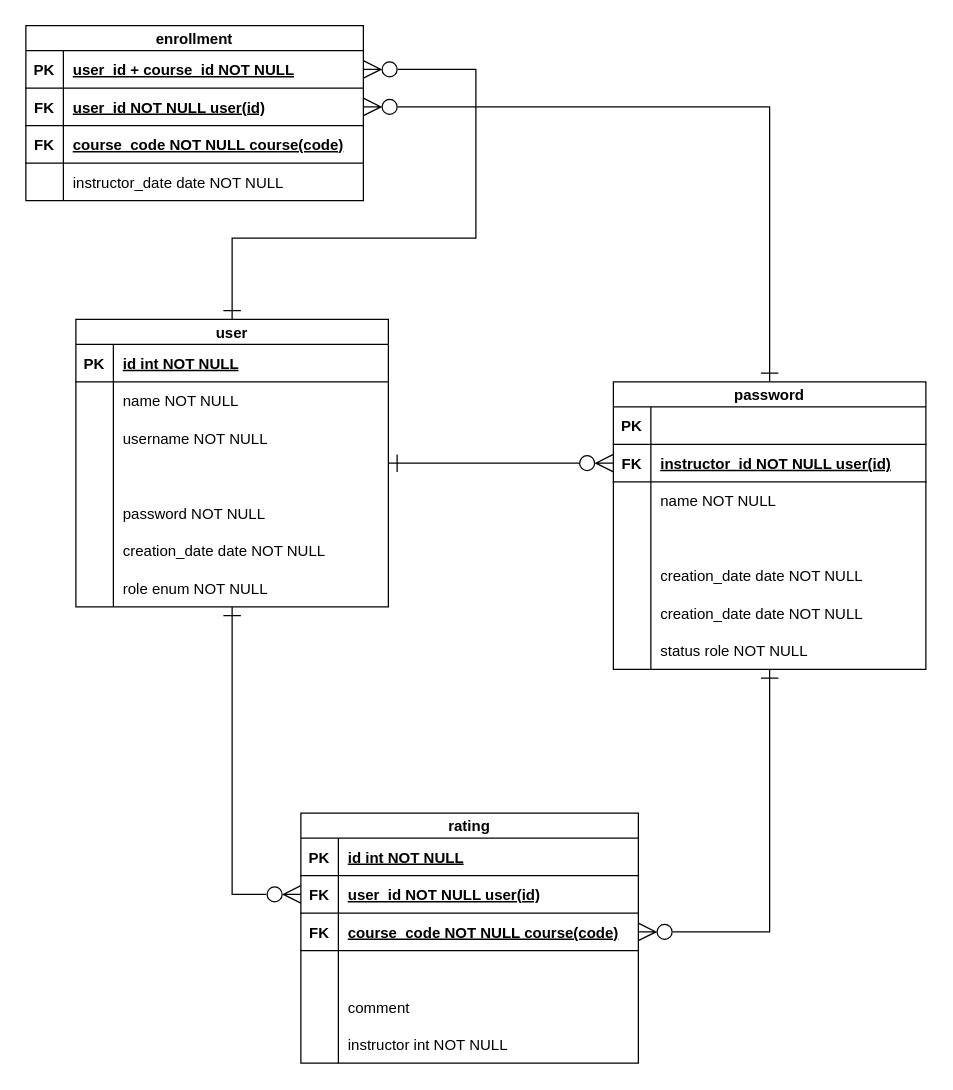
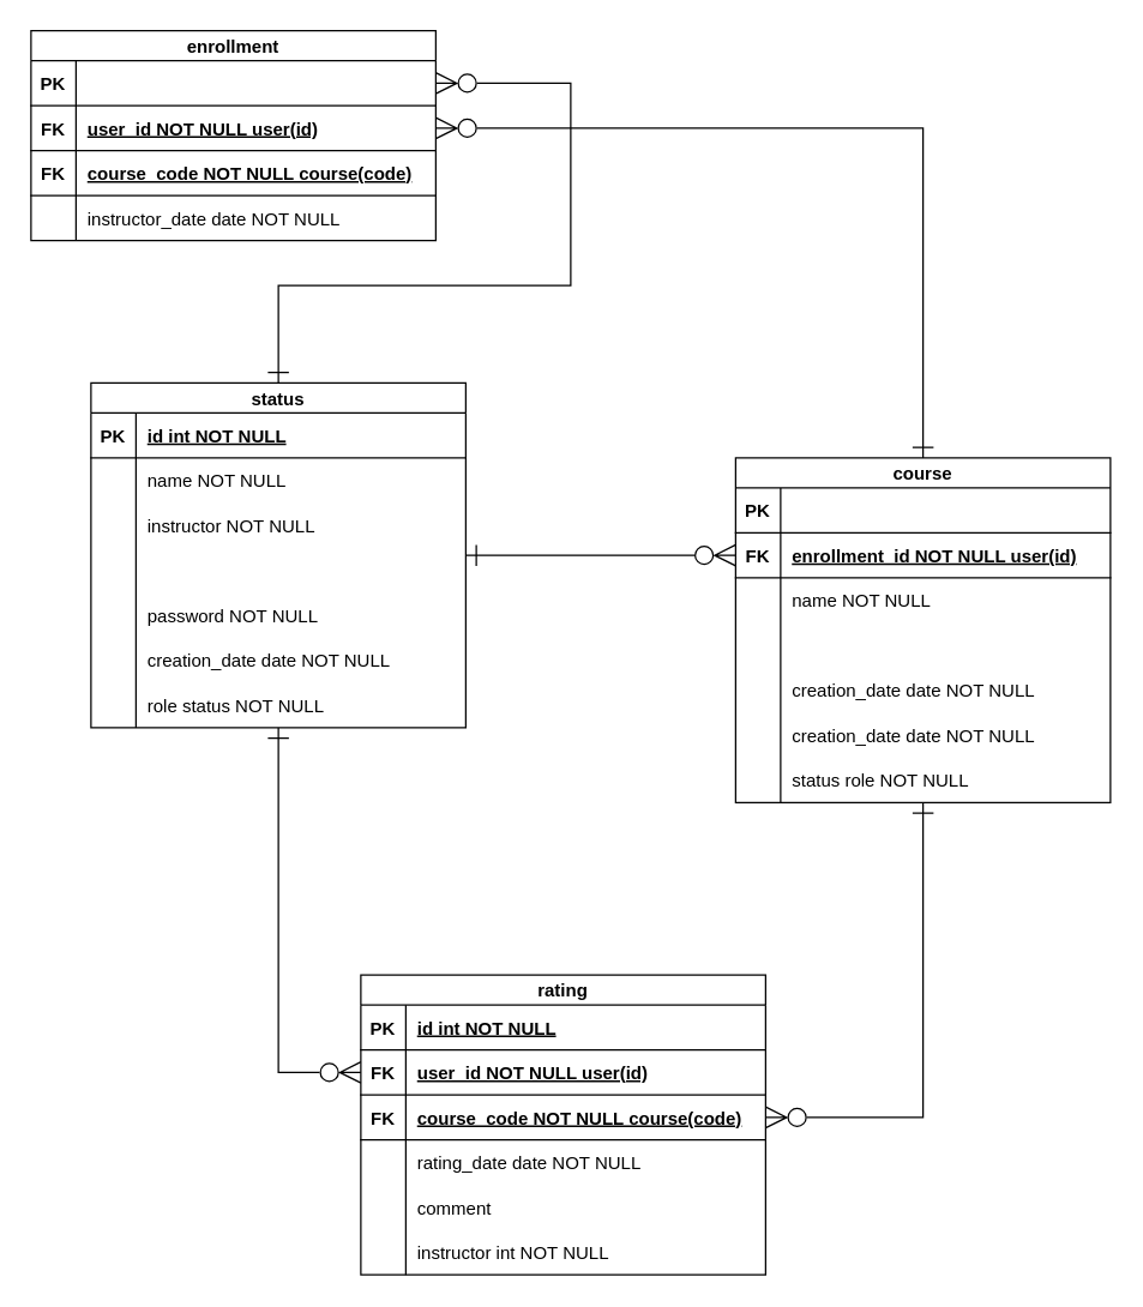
  <mxCell id="0" />
  <mxCell id="1" parent="0" />
- <mxCell id="2" value="user" style="shape=table;startSize=20;container=1;collapsible=1;childLayout=tableLayout;fixedRows=1;rowLines=0;fontStyle=1;align=center;resizeLast=1;" parent="1" vertex="1"><mxGeometry x="60" y="255" width="250" height="230" as="geometry" /></mxCell>
+ <mxCell id="2" value="status" style="shape=table;startSize=20;container=1;collapsible=1;childLayout=tableLayout;fixedRows=1;rowLines=0;fontStyle=1;align=center;resizeLast=1;" parent="1" vertex="1"><mxGeometry x="60" y="255" width="250" height="230" as="geometry" /></mxCell>
  <mxCell id="3" value="" style="shape=partialRectangle;collapsible=0;dropTarget=0;pointerEvents=0;fillColor=none;points=[[0,0.5],[1,0.5]];portConstraint=eastwest;top=0;left=0;right=0;bottom=1;" parent="2" vertex="1"><mxGeometry y="20" width="250" height="30" as="geometry" /></mxCell>
  <mxCell id="4" value="PK" style="shape=partialRectangle;overflow=hidden;connectable=0;fillColor=none;top=0;left=0;bottom=0;right=0;fontStyle=1;" parent="3" vertex="1"><mxGeometry width="30" height="30" as="geometry"><mxRectangle width="30" height="30" as="alternateBounds" /></mxGeometry></mxCell>
  <mxCell id="5" value="id int NOT NULL " style="shape=partialRectangle;overflow=hidden;connectable=0;fillColor=none;top=0;left=0;bottom=0;right=0;align=left;spacingLeft=6;fontStyle=5;" parent="3" vertex="1"><mxGeometry x="30" width="220" height="30" as="geometry"><mxRectangle width="220" height="30" as="alternateBounds" /></mxGeometry></mxCell>
  <mxCell id="6" value="" style="shape=partialRectangle;collapsible=0;dropTarget=0;pointerEvents=0;fillColor=none;points=[[0,0.5],[1,0.5]];portConstraint=eastwest;top=0;left=0;right=0;bottom=0;" parent="2" vertex="1"><mxGeometry y="50" width="250" height="30" as="geometry" /></mxCell>
  <mxCell id="7" value="" style="shape=partialRectangle;overflow=hidden;connectable=0;fillColor=none;top=0;left=0;bottom=0;right=0;" parent="6" vertex="1"><mxGeometry width="30" height="30" as="geometry"><mxRectangle width="30" height="30" as="alternateBounds" /></mxGeometry></mxCell>
  <mxCell id="8" value="name NOT NULL" style="shape=partialRectangle;overflow=hidden;connectable=0;fillColor=none;top=0;left=0;bottom=0;right=0;align=left;spacingLeft=6;" parent="6" vertex="1"><mxGeometry x="30" width="220" height="30" as="geometry"><mxRectangle width="220" height="30" as="alternateBounds" /></mxGeometry></mxCell>
  <mxCell id="9" style="shape=partialRectangle;collapsible=0;dropTarget=0;pointerEvents=0;fillColor=none;points=[[0,0.5],[1,0.5]];portConstraint=eastwest;top=0;left=0;right=0;bottom=0;" parent="2" vertex="1"><mxGeometry y="80" width="250" height="30" as="geometry" /></mxCell>
  <mxCell id="10" style="shape=partialRectangle;overflow=hidden;connectable=0;fillColor=none;top=0;left=0;bottom=0;right=0;" parent="9" vertex="1"><mxGeometry width="30" height="30" as="geometry"><mxRectangle width="30" height="30" as="alternateBounds" /></mxGeometry></mxCell>
- <mxCell id="11" value="username NOT NULL" style="shape=partialRectangle;overflow=hidden;connectable=0;fillColor=none;top=0;left=0;bottom=0;right=0;align=left;spacingLeft=6;" parent="9" vertex="1"><mxGeometry x="30" width="220" height="30" as="geometry"><mxRectangle width="220" height="30" as="alternateBounds" /></mxGeometry></mxCell>
+ <mxCell id="11" value="instructor NOT NULL" style="shape=partialRectangle;overflow=hidden;connectable=0;fillColor=none;top=0;left=0;bottom=0;right=0;align=left;spacingLeft=6;" parent="9" vertex="1"><mxGeometry x="30" width="220" height="30" as="geometry"><mxRectangle width="220" height="30" as="alternateBounds" /></mxGeometry></mxCell>
  <mxCell id="12" style="shape=partialRectangle;collapsible=0;dropTarget=0;pointerEvents=0;fillColor=none;points=[[0,0.5],[1,0.5]];portConstraint=eastwest;top=0;left=0;right=0;bottom=0;" parent="2" vertex="1"><mxGeometry y="110" width="250" height="30" as="geometry" /></mxCell>
  <mxCell id="13" style="shape=partialRectangle;overflow=hidden;connectable=0;fillColor=none;top=0;left=0;bottom=0;right=0;" parent="12" vertex="1"><mxGeometry width="30" height="30" as="geometry"><mxRectangle width="30" height="30" as="alternateBounds" /></mxGeometry></mxCell>
  <mxCell id="14" style="shape=partialRectangle;collapsible=0;dropTarget=0;pointerEvents=0;fillColor=none;points=[[0,0.5],[1,0.5]];portConstraint=eastwest;top=0;left=0;right=0;bottom=0;" parent="2" vertex="1"><mxGeometry y="140" width="250" height="30" as="geometry" /></mxCell>
  <mxCell id="15" style="shape=partialRectangle;overflow=hidden;connectable=0;fillColor=none;top=0;left=0;bottom=0;right=0;" parent="14" vertex="1"><mxGeometry width="30" height="30" as="geometry"><mxRectangle width="30" height="30" as="alternateBounds" /></mxGeometry></mxCell>
  <mxCell id="16" value="password NOT NULL" style="shape=partialRectangle;overflow=hidden;connectable=0;fillColor=none;top=0;left=0;bottom=0;right=0;align=left;spacingLeft=6;" parent="14" vertex="1"><mxGeometry x="30" width="220" height="30" as="geometry"><mxRectangle width="220" height="30" as="alternateBounds" /></mxGeometry></mxCell>
  <mxCell id="17" style="shape=partialRectangle;collapsible=0;dropTarget=0;pointerEvents=0;fillColor=none;points=[[0,0.5],[1,0.5]];portConstraint=eastwest;top=0;left=0;right=0;bottom=0;" parent="2" vertex="1"><mxGeometry y="170" width="250" height="30" as="geometry" /></mxCell>
  <mxCell id="18" style="shape=partialRectangle;overflow=hidden;connectable=0;fillColor=none;top=0;left=0;bottom=0;right=0;" parent="17" vertex="1"><mxGeometry width="30" height="30" as="geometry"><mxRectangle width="30" height="30" as="alternateBounds" /></mxGeometry></mxCell>
  <mxCell id="19" value="creation_date date NOT NULL" style="shape=partialRectangle;overflow=hidden;connectable=0;fillColor=none;top=0;left=0;bottom=0;right=0;align=left;spacingLeft=6;" parent="17" vertex="1"><mxGeometry x="30" width="220" height="30" as="geometry"><mxRectangle width="220" height="30" as="alternateBounds" /></mxGeometry></mxCell>
  <mxCell id="20" style="shape=partialRectangle;collapsible=0;dropTarget=0;pointerEvents=0;fillColor=none;points=[[0,0.5],[1,0.5]];portConstraint=eastwest;top=0;left=0;right=0;bottom=0;" parent="2" vertex="1"><mxGeometry y="200" width="250" height="30" as="geometry" /></mxCell>
  <mxCell id="21" style="shape=partialRectangle;overflow=hidden;connectable=0;fillColor=none;top=0;left=0;bottom=0;right=0;" parent="20" vertex="1"><mxGeometry width="30" height="30" as="geometry"><mxRectangle width="30" height="30" as="alternateBounds" /></mxGeometry></mxCell>
- <mxCell id="22" value="role enum NOT NULL" style="shape=partialRectangle;overflow=hidden;connectable=0;fillColor=none;top=0;left=0;bottom=0;right=0;align=left;spacingLeft=6;" parent="20" vertex="1"><mxGeometry x="30" width="220" height="30" as="geometry"><mxRectangle width="220" height="30" as="alternateBounds" /></mxGeometry></mxCell>
- <mxCell id="23" value="password" style="shape=table;startSize=20;container=1;collapsible=1;childLayout=tableLayout;fixedRows=1;rowLines=0;fontStyle=1;align=center;resizeLast=1;" vertex="1" parent="1"><mxGeometry x="490" y="305" width="250" height="230" as="geometry" /></mxCell>
+ <mxCell id="22" value="role status NOT NULL" style="shape=partialRectangle;overflow=hidden;connectable=0;fillColor=none;top=0;left=0;bottom=0;right=0;align=left;spacingLeft=6;" parent="20" vertex="1"><mxGeometry x="30" width="220" height="30" as="geometry"><mxRectangle width="220" height="30" as="alternateBounds" /></mxGeometry></mxCell>
+ <mxCell id="23" value="course" style="shape=table;startSize=20;container=1;collapsible=1;childLayout=tableLayout;fixedRows=1;rowLines=0;fontStyle=1;align=center;resizeLast=1;" vertex="1" parent="1"><mxGeometry x="490" y="305" width="250" height="230" as="geometry" /></mxCell>
  <mxCell id="24" style="shape=partialRectangle;collapsible=0;dropTarget=0;pointerEvents=0;fillColor=none;points=[[0,0.5],[1,0.5]];portConstraint=eastwest;top=0;left=0;right=0;bottom=1;" vertex="1" parent="23"><mxGeometry y="20" width="250" height="30" as="geometry" /></mxCell>
  <mxCell id="25" value="PK" style="shape=partialRectangle;overflow=hidden;connectable=0;fillColor=none;top=0;left=0;bottom=0;right=0;fontStyle=1;" vertex="1" parent="24"><mxGeometry width="30" height="30" as="geometry"><mxRectangle width="30" height="30" as="alternateBounds" /></mxGeometry></mxCell>
  <mxCell id="26" value="" style="shape=partialRectangle;collapsible=0;dropTarget=0;pointerEvents=0;fillColor=none;points=[[0,0.5],[1,0.5]];portConstraint=eastwest;top=0;left=0;right=0;bottom=1;" vertex="1" parent="23"><mxGeometry y="50" width="250" height="30" as="geometry" /></mxCell>
  <mxCell id="27" value="FK" style="shape=partialRectangle;overflow=hidden;connectable=0;fillColor=none;top=0;left=0;bottom=0;right=0;fontStyle=1;" vertex="1" parent="26"><mxGeometry width="30" height="30" as="geometry"><mxRectangle width="30" height="30" as="alternateBounds" /></mxGeometry></mxCell>
- <mxCell id="28" value="instructor_id NOT NULL user(id)" style="shape=partialRectangle;overflow=hidden;connectable=0;fillColor=none;top=0;left=0;bottom=0;right=0;align=left;spacingLeft=6;fontStyle=5;" vertex="1" parent="26"><mxGeometry x="30" width="220" height="30" as="geometry"><mxRectangle width="220" height="30" as="alternateBounds" /></mxGeometry></mxCell>
+ <mxCell id="28" value="enrollment_id NOT NULL user(id)" style="shape=partialRectangle;overflow=hidden;connectable=0;fillColor=none;top=0;left=0;bottom=0;right=0;align=left;spacingLeft=6;fontStyle=5;" vertex="1" parent="26"><mxGeometry x="30" width="220" height="30" as="geometry"><mxRectangle width="220" height="30" as="alternateBounds" /></mxGeometry></mxCell>
  <mxCell id="29" value="" style="shape=partialRectangle;collapsible=0;dropTarget=0;pointerEvents=0;fillColor=none;points=[[0,0.5],[1,0.5]];portConstraint=eastwest;top=0;left=0;right=0;bottom=0;" vertex="1" parent="23"><mxGeometry y="80" width="250" height="30" as="geometry" /></mxCell>
  <mxCell id="30" value="" style="shape=partialRectangle;overflow=hidden;connectable=0;fillColor=none;top=0;left=0;bottom=0;right=0;" vertex="1" parent="29"><mxGeometry width="30" height="30" as="geometry"><mxRectangle width="30" height="30" as="alternateBounds" /></mxGeometry></mxCell>
  <mxCell id="31" value="name NOT NULL" style="shape=partialRectangle;overflow=hidden;connectable=0;fillColor=none;top=0;left=0;bottom=0;right=0;align=left;spacingLeft=6;" vertex="1" parent="29"><mxGeometry x="30" width="220" height="30" as="geometry"><mxRectangle width="220" height="30" as="alternateBounds" /></mxGeometry></mxCell>
  <mxCell id="32" style="shape=partialRectangle;collapsible=0;dropTarget=0;pointerEvents=0;fillColor=none;points=[[0,0.5],[1,0.5]];portConstraint=eastwest;top=0;left=0;right=0;bottom=0;" vertex="1" parent="23"><mxGeometry y="110" width="250" height="30" as="geometry" /></mxCell>
  <mxCell id="33" style="shape=partialRectangle;overflow=hidden;connectable=0;fillColor=none;top=0;left=0;bottom=0;right=0;" vertex="1" parent="32"><mxGeometry width="30" height="30" as="geometry"><mxRectangle width="30" height="30" as="alternateBounds" /></mxGeometry></mxCell>
  <mxCell id="34" style="shape=partialRectangle;collapsible=0;dropTarget=0;pointerEvents=0;fillColor=none;points=[[0,0.5],[1,0.5]];portConstraint=eastwest;top=0;left=0;right=0;bottom=0;" vertex="1" parent="23"><mxGeometry y="140" width="250" height="30" as="geometry" /></mxCell>
  <mxCell id="35" style="shape=partialRectangle;overflow=hidden;connectable=0;fillColor=none;top=0;left=0;bottom=0;right=0;" vertex="1" parent="34"><mxGeometry width="30" height="30" as="geometry"><mxRectangle width="30" height="30" as="alternateBounds" /></mxGeometry></mxCell>
  <mxCell id="36" value="creation_date date NOT NULL" style="shape=partialRectangle;overflow=hidden;connectable=0;fillColor=none;top=0;left=0;bottom=0;right=0;align=left;spacingLeft=6;" vertex="1" parent="34"><mxGeometry x="30" width="220" height="30" as="geometry"><mxRectangle width="220" height="30" as="alternateBounds" /></mxGeometry></mxCell>
  <mxCell id="37" style="shape=partialRectangle;collapsible=0;dropTarget=0;pointerEvents=0;fillColor=none;points=[[0,0.5],[1,0.5]];portConstraint=eastwest;top=0;left=0;right=0;bottom=0;" vertex="1" parent="23"><mxGeometry y="170" width="250" height="30" as="geometry" /></mxCell>
  <mxCell id="38" style="shape=partialRectangle;overflow=hidden;connectable=0;fillColor=none;top=0;left=0;bottom=0;right=0;" vertex="1" parent="37"><mxGeometry width="30" height="30" as="geometry"><mxRectangle width="30" height="30" as="alternateBounds" /></mxGeometry></mxCell>
  <mxCell id="39" value="creation_date date NOT NULL" style="shape=partialRectangle;overflow=hidden;connectable=0;fillColor=none;top=0;left=0;bottom=0;right=0;align=left;spacingLeft=6;" vertex="1" parent="37"><mxGeometry x="30" width="220" height="30" as="geometry"><mxRectangle width="220" height="30" as="alternateBounds" /></mxGeometry></mxCell>
  <mxCell id="40" style="shape=partialRectangle;collapsible=0;dropTarget=0;pointerEvents=0;fillColor=none;points=[[0,0.5],[1,0.5]];portConstraint=eastwest;top=0;left=0;right=0;bottom=0;" vertex="1" parent="23"><mxGeometry y="200" width="250" height="30" as="geometry" /></mxCell>
  <mxCell id="41" style="shape=partialRectangle;overflow=hidden;connectable=0;fillColor=none;top=0;left=0;bottom=0;right=0;" vertex="1" parent="40"><mxGeometry width="30" height="30" as="geometry"><mxRectangle width="30" height="30" as="alternateBounds" /></mxGeometry></mxCell>
  <mxCell id="42" value="status role NOT NULL" style="shape=partialRectangle;overflow=hidden;connectable=0;fillColor=none;top=0;left=0;bottom=0;right=0;align=left;spacingLeft=6;" vertex="1" parent="40"><mxGeometry x="30" width="220" height="30" as="geometry"><mxRectangle width="220" height="30" as="alternateBounds" /></mxGeometry></mxCell>
  <mxCell id="43" style="edgeStyle=orthogonalEdgeStyle;rounded=0;orthogonalLoop=1;jettySize=auto;html=1;endSize=12;startSize=12;endArrow=ERone;endFill=0;startArrow=ERzeroToMany;startFill=0;" edge="1" parent="1" source="26" target="2"><mxGeometry relative="1" as="geometry" /></mxCell>
  <mxCell id="44" value="enrollment" style="shape=table;startSize=20;container=1;collapsible=1;childLayout=tableLayout;fixedRows=1;rowLines=0;fontStyle=1;align=center;resizeLast=1;" vertex="1" parent="1"><mxGeometry x="20" y="20" width="270" height="140" as="geometry" /></mxCell>
  <mxCell id="45" style="shape=partialRectangle;collapsible=0;dropTarget=0;pointerEvents=0;fillColor=none;points=[[0,0.5],[1,0.5]];portConstraint=eastwest;top=0;left=0;right=0;bottom=1;" vertex="1" parent="44"><mxGeometry y="20" width="270" height="30" as="geometry" /></mxCell>
  <mxCell id="46" value="PK" style="shape=partialRectangle;overflow=hidden;connectable=0;fillColor=none;top=0;left=0;bottom=0;right=0;fontStyle=1;" vertex="1" parent="45"><mxGeometry width="30" height="30" as="geometry"><mxRectangle width="30" height="30" as="alternateBounds" /></mxGeometry></mxCell>
- <mxCell id="47" value="user_id + course_id NOT NULL" style="shape=partialRectangle;overflow=hidden;connectable=0;fillColor=none;top=0;left=0;bottom=0;right=0;align=left;spacingLeft=6;fontStyle=5;" vertex="1" parent="45"><mxGeometry x="30" width="240" height="30" as="geometry"><mxRectangle width="240" height="30" as="alternateBounds" /></mxGeometry></mxCell>
  <mxCell id="48" value="" style="shape=partialRectangle;collapsible=0;dropTarget=0;pointerEvents=0;fillColor=none;points=[[0,0.5],[1,0.5]];portConstraint=eastwest;top=0;left=0;right=0;bottom=1;" vertex="1" parent="44"><mxGeometry y="50" width="270" height="30" as="geometry" /></mxCell>
  <mxCell id="49" value="FK" style="shape=partialRectangle;overflow=hidden;connectable=0;fillColor=none;top=0;left=0;bottom=0;right=0;fontStyle=1;" vertex="1" parent="48"><mxGeometry width="30" height="30" as="geometry"><mxRectangle width="30" height="30" as="alternateBounds" /></mxGeometry></mxCell>
  <mxCell id="50" value="user_id NOT NULL user(id)" style="shape=partialRectangle;overflow=hidden;connectable=0;fillColor=none;top=0;left=0;bottom=0;right=0;align=left;spacingLeft=6;fontStyle=5;" vertex="1" parent="48"><mxGeometry x="30" width="240" height="30" as="geometry"><mxRectangle width="240" height="30" as="alternateBounds" /></mxGeometry></mxCell>
  <mxCell id="51" style="shape=partialRectangle;collapsible=0;dropTarget=0;pointerEvents=0;fillColor=none;points=[[0,0.5],[1,0.5]];portConstraint=eastwest;top=0;left=0;right=0;bottom=1;" vertex="1" parent="44"><mxGeometry y="80" width="270" height="30" as="geometry" /></mxCell>
  <mxCell id="52" value="FK" style="shape=partialRectangle;overflow=hidden;connectable=0;fillColor=none;top=0;left=0;bottom=0;right=0;fontStyle=1;" vertex="1" parent="51"><mxGeometry width="30" height="30" as="geometry"><mxRectangle width="30" height="30" as="alternateBounds" /></mxGeometry></mxCell>
  <mxCell id="53" value="course_code NOT NULL course(code)" style="shape=partialRectangle;overflow=hidden;connectable=0;fillColor=none;top=0;left=0;bottom=0;right=0;align=left;spacingLeft=6;fontStyle=5;" vertex="1" parent="51"><mxGeometry x="30" width="240" height="30" as="geometry"><mxRectangle width="240" height="30" as="alternateBounds" /></mxGeometry></mxCell>
  <mxCell id="54" style="shape=partialRectangle;collapsible=0;dropTarget=0;pointerEvents=0;fillColor=none;points=[[0,0.5],[1,0.5]];portConstraint=eastwest;top=0;left=0;right=0;bottom=0;" vertex="1" parent="44"><mxGeometry y="110" width="270" height="30" as="geometry" /></mxCell>
  <mxCell id="55" style="shape=partialRectangle;overflow=hidden;connectable=0;fillColor=none;top=0;left=0;bottom=0;right=0;" vertex="1" parent="54"><mxGeometry width="30" height="30" as="geometry"><mxRectangle width="30" height="30" as="alternateBounds" /></mxGeometry></mxCell>
  <mxCell id="56" value="instructor_date date NOT NULL" style="shape=partialRectangle;overflow=hidden;connectable=0;fillColor=none;top=0;left=0;bottom=0;right=0;align=left;spacingLeft=6;" vertex="1" parent="54"><mxGeometry x="30" width="240" height="30" as="geometry"><mxRectangle width="240" height="30" as="alternateBounds" /></mxGeometry></mxCell>
  <mxCell id="57" style="edgeStyle=orthogonalEdgeStyle;rounded=0;orthogonalLoop=1;jettySize=auto;html=1;entryX=0.5;entryY=0;entryDx=0;entryDy=0;endSize=12;startSize=12;startArrow=ERzeroToMany;startFill=0;endArrow=ERone;endFill=0;" edge="1" parent="1" source="48" target="23"><mxGeometry relative="1" as="geometry" /></mxCell>
  <mxCell id="58" style="edgeStyle=orthogonalEdgeStyle;rounded=0;orthogonalLoop=1;jettySize=auto;html=1;endSize=12;startSize=12;endArrow=ERone;endFill=0;startArrow=ERzeroToMany;startFill=0;" edge="1" parent="1" source="45" target="2"><mxGeometry relative="1" as="geometry"><Array as="points"><mxPoint x="380" y="55" /><mxPoint x="380" y="190" /><mxPoint x="185" y="190" /></Array></mxGeometry></mxCell>
  <mxCell id="59" value="rating" style="shape=table;startSize=20;container=1;collapsible=1;childLayout=tableLayout;fixedRows=1;rowLines=0;fontStyle=1;align=center;resizeLast=1;" vertex="1" parent="1"><mxGeometry x="240" y="650" width="270" height="200" as="geometry" /></mxCell>
  <mxCell id="60" style="shape=partialRectangle;collapsible=0;dropTarget=0;pointerEvents=0;fillColor=none;points=[[0,0.5],[1,0.5]];portConstraint=eastwest;top=0;left=0;right=0;bottom=1;" vertex="1" parent="59"><mxGeometry y="20" width="270" height="30" as="geometry" /></mxCell>
  <mxCell id="61" value="PK" style="shape=partialRectangle;overflow=hidden;connectable=0;fillColor=none;top=0;left=0;bottom=0;right=0;fontStyle=1;" vertex="1" parent="60"><mxGeometry width="30" height="30" as="geometry"><mxRectangle width="30" height="30" as="alternateBounds" /></mxGeometry></mxCell>
  <mxCell id="62" value="id int NOT NULL" style="shape=partialRectangle;overflow=hidden;connectable=0;fillColor=none;top=0;left=0;bottom=0;right=0;align=left;spacingLeft=6;fontStyle=5;" vertex="1" parent="60"><mxGeometry x="30" width="240" height="30" as="geometry"><mxRectangle width="240" height="30" as="alternateBounds" /></mxGeometry></mxCell>
  <mxCell id="63" value="" style="shape=partialRectangle;collapsible=0;dropTarget=0;pointerEvents=0;fillColor=none;points=[[0,0.5],[1,0.5]];portConstraint=eastwest;top=0;left=0;right=0;bottom=1;" vertex="1" parent="59"><mxGeometry y="50" width="270" height="30" as="geometry" /></mxCell>
  <mxCell id="64" value="FK" style="shape=partialRectangle;overflow=hidden;connectable=0;fillColor=none;top=0;left=0;bottom=0;right=0;fontStyle=1;" vertex="1" parent="63"><mxGeometry width="30" height="30" as="geometry"><mxRectangle width="30" height="30" as="alternateBounds" /></mxGeometry></mxCell>
  <mxCell id="65" value="user_id NOT NULL user(id)" style="shape=partialRectangle;overflow=hidden;connectable=0;fillColor=none;top=0;left=0;bottom=0;right=0;align=left;spacingLeft=6;fontStyle=5;" vertex="1" parent="63"><mxGeometry x="30" width="240" height="30" as="geometry"><mxRectangle width="240" height="30" as="alternateBounds" /></mxGeometry></mxCell>
  <mxCell id="66" style="shape=partialRectangle;collapsible=0;dropTarget=0;pointerEvents=0;fillColor=none;points=[[0,0.5],[1,0.5]];portConstraint=eastwest;top=0;left=0;right=0;bottom=1;" vertex="1" parent="59"><mxGeometry y="80" width="270" height="30" as="geometry" /></mxCell>
  <mxCell id="67" value="FK" style="shape=partialRectangle;overflow=hidden;connectable=0;fillColor=none;top=0;left=0;bottom=0;right=0;fontStyle=1;" vertex="1" parent="66"><mxGeometry width="30" height="30" as="geometry"><mxRectangle width="30" height="30" as="alternateBounds" /></mxGeometry></mxCell>
  <mxCell id="68" value="course_code NOT NULL course(code)" style="shape=partialRectangle;overflow=hidden;connectable=0;fillColor=none;top=0;left=0;bottom=0;right=0;align=left;spacingLeft=6;fontStyle=5;" vertex="1" parent="66"><mxGeometry x="30" width="240" height="30" as="geometry"><mxRectangle width="240" height="30" as="alternateBounds" /></mxGeometry></mxCell>
  <mxCell id="69" style="shape=partialRectangle;collapsible=0;dropTarget=0;pointerEvents=0;fillColor=none;points=[[0,0.5],[1,0.5]];portConstraint=eastwest;top=0;left=0;right=0;bottom=0;" vertex="1" parent="59"><mxGeometry y="110" width="270" height="30" as="geometry" /></mxCell>
  <mxCell id="70" style="shape=partialRectangle;overflow=hidden;connectable=0;fillColor=none;top=0;left=0;bottom=0;right=0;" vertex="1" parent="69"><mxGeometry width="30" height="30" as="geometry"><mxRectangle width="30" height="30" as="alternateBounds" /></mxGeometry></mxCell>
+ <mxCell id="71" value="rating_date date NOT NULL" style="shape=partialRectangle;overflow=hidden;connectable=0;fillColor=none;top=0;left=0;bottom=0;right=0;align=left;spacingLeft=6;" vertex="1" parent="69"><mxGeometry x="30" width="240" height="30" as="geometry"><mxRectangle width="240" height="30" as="alternateBounds" /></mxGeometry></mxCell>
  <mxCell id="72" style="shape=partialRectangle;collapsible=0;dropTarget=0;pointerEvents=0;fillColor=none;points=[[0,0.5],[1,0.5]];portConstraint=eastwest;top=0;left=0;right=0;bottom=0;" vertex="1" parent="59"><mxGeometry y="140" width="270" height="30" as="geometry" /></mxCell>
  <mxCell id="73" style="shape=partialRectangle;overflow=hidden;connectable=0;fillColor=none;top=0;left=0;bottom=0;right=0;" vertex="1" parent="72"><mxGeometry width="30" height="30" as="geometry"><mxRectangle width="30" height="30" as="alternateBounds" /></mxGeometry></mxCell>
  <mxCell id="74" value="comment" style="shape=partialRectangle;overflow=hidden;connectable=0;fillColor=none;top=0;left=0;bottom=0;right=0;align=left;spacingLeft=6;" vertex="1" parent="72"><mxGeometry x="30" width="240" height="30" as="geometry"><mxRectangle width="240" height="30" as="alternateBounds" /></mxGeometry></mxCell>
  <mxCell id="75" style="shape=partialRectangle;collapsible=0;dropTarget=0;pointerEvents=0;fillColor=none;points=[[0,0.5],[1,0.5]];portConstraint=eastwest;top=0;left=0;right=0;bottom=0;" vertex="1" parent="59"><mxGeometry y="170" width="270" height="30" as="geometry" /></mxCell>
  <mxCell id="76" style="shape=partialRectangle;overflow=hidden;connectable=0;fillColor=none;top=0;left=0;bottom=0;right=0;" vertex="1" parent="75"><mxGeometry width="30" height="30" as="geometry"><mxRectangle width="30" height="30" as="alternateBounds" /></mxGeometry></mxCell>
  <mxCell id="77" value="instructor int NOT NULL" style="shape=partialRectangle;overflow=hidden;connectable=0;fillColor=none;top=0;left=0;bottom=0;right=0;align=left;spacingLeft=6;" vertex="1" parent="75"><mxGeometry x="30" width="240" height="30" as="geometry"><mxRectangle width="240" height="30" as="alternateBounds" /></mxGeometry></mxCell>
  <mxCell id="78" style="edgeStyle=orthogonalEdgeStyle;rounded=0;orthogonalLoop=1;jettySize=auto;html=1;endSize=12;startSize=12;endArrow=ERone;endFill=0;startArrow=ERzeroToMany;startFill=0;" edge="1" parent="1" source="63" target="2"><mxGeometry relative="1" as="geometry" /></mxCell>
  <mxCell id="79" style="edgeStyle=orthogonalEdgeStyle;rounded=0;orthogonalLoop=1;jettySize=auto;html=1;endSize=12;startSize=12;endArrow=ERone;endFill=0;startArrow=ERzeroToMany;startFill=0;" edge="1" parent="1" source="66" target="23"><mxGeometry relative="1" as="geometry" /></mxCell>
